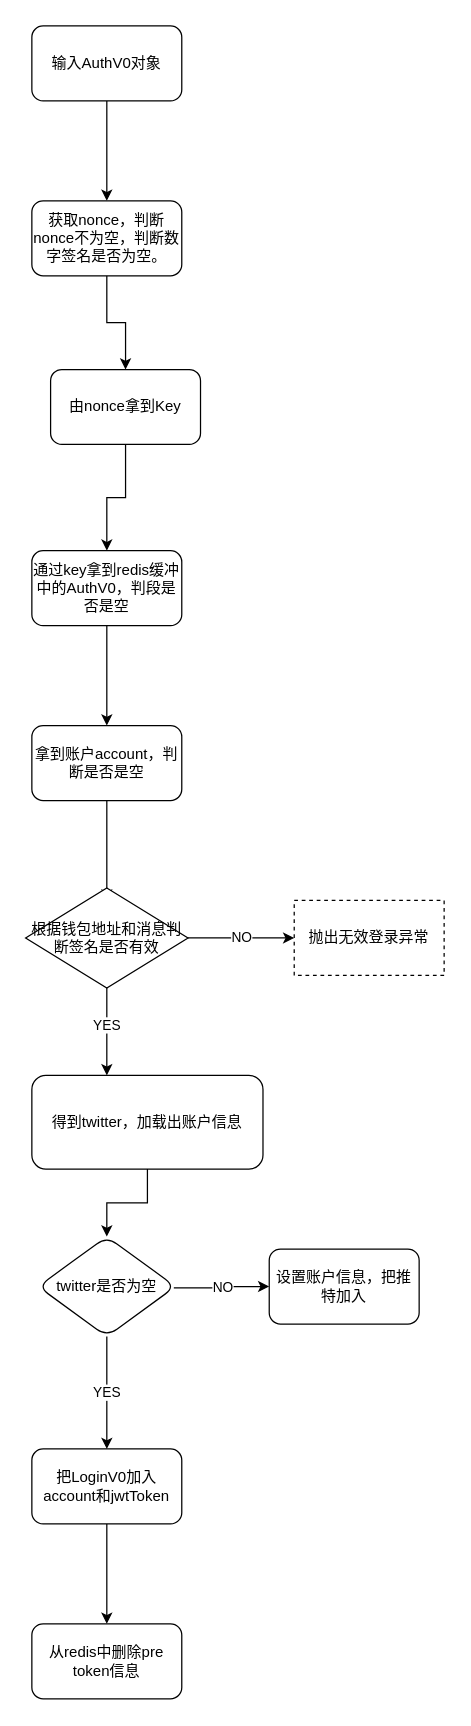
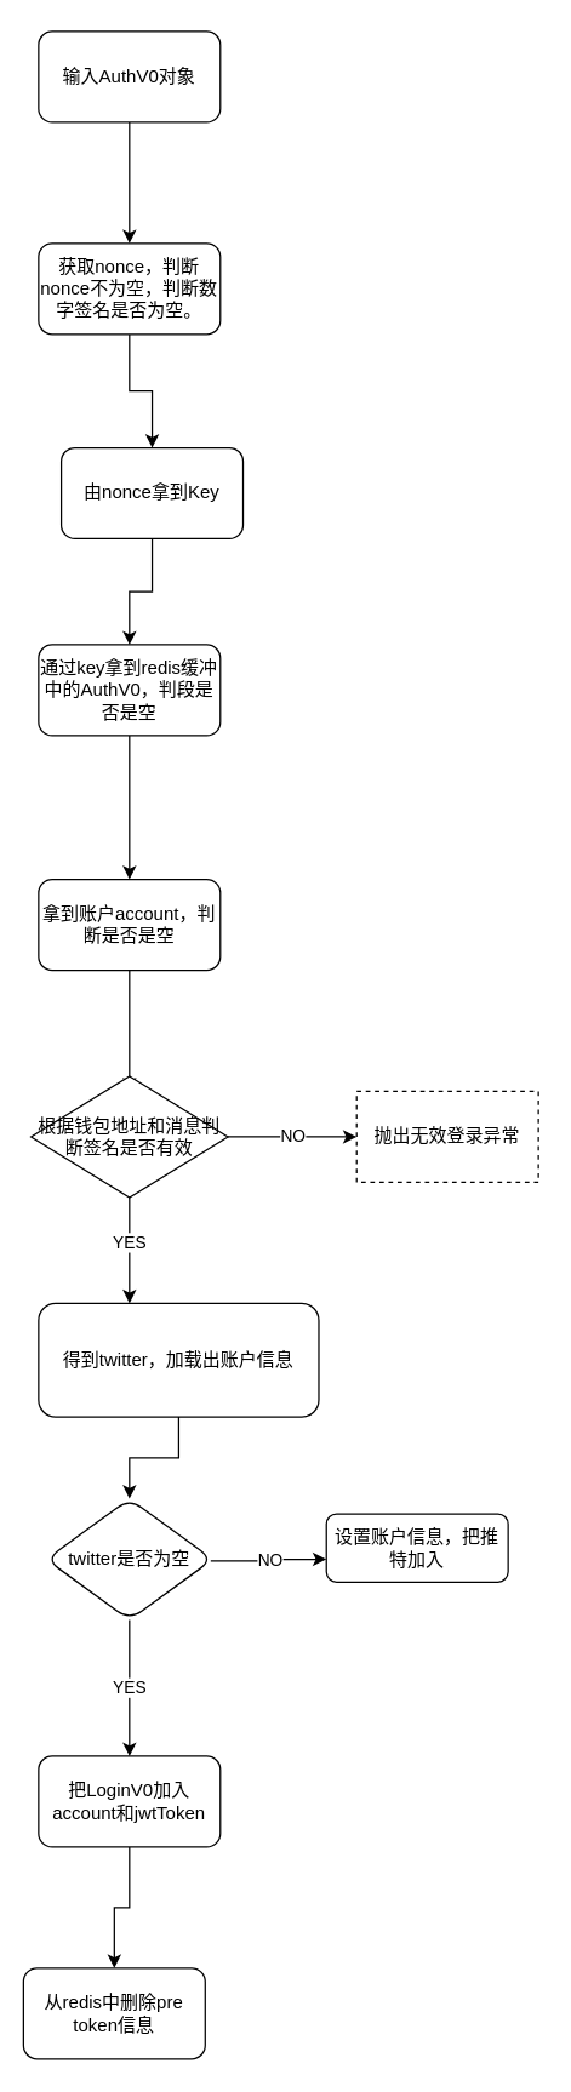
  <mxCell id="0" />
  <mxCell id="1" parent="0" />
  <mxCell id="2" value="" style="edgeStyle=orthogonalEdgeStyle;rounded=0;orthogonalLoop=1;jettySize=auto;html=1;" edge="1" parent="1" source="3" target="5"><mxGeometry relative="1" as="geometry" /></mxCell>
  <mxCell id="3" value="输入AuthV0对象" style="rounded=1;whiteSpace=wrap;html=1;" vertex="1" parent="1"><mxGeometry x="25" y="20" width="120" height="60" as="geometry" /></mxCell>
  <mxCell id="4" value="" style="edgeStyle=orthogonalEdgeStyle;rounded=0;orthogonalLoop=1;jettySize=auto;html=1;" edge="1" parent="1" source="5" target="7"><mxGeometry relative="1" as="geometry" /></mxCell>
  <mxCell id="5" value="获取nonce，判断nonce不为空，判断数字签名是否为空。" style="rounded=1;whiteSpace=wrap;html=1;" vertex="1" parent="1"><mxGeometry x="25" y="160" width="120" height="60" as="geometry" /></mxCell>
  <mxCell id="6" value="" style="edgeStyle=orthogonalEdgeStyle;rounded=0;orthogonalLoop=1;jettySize=auto;html=1;" edge="1" parent="1" source="7" target="9"><mxGeometry relative="1" as="geometry" /></mxCell>
  <mxCell id="7" value="由nonce拿到Key" style="whiteSpace=wrap;html=1;rounded=1;" vertex="1" parent="1"><mxGeometry x="40" y="295" width="120" height="60" as="geometry" /></mxCell>
  <mxCell id="8" value="" style="edgeStyle=orthogonalEdgeStyle;rounded=0;orthogonalLoop=1;jettySize=auto;html=1;" edge="1" parent="1" source="9" target="11"><mxGeometry relative="1" as="geometry" /></mxCell>
- <mxCell id="9" value="通过key拿到redis缓冲中的AuthV0，判段是否是空" style="whiteSpace=wrap;html=1;rounded=1;" vertex="1" parent="1"><mxGeometry x="25" y="440" width="120" height="60" as="geometry" /></mxCell>
+ <mxCell id="9" value="通过key拿到redis缓冲中的AuthV0，判段是否是空" style="whiteSpace=wrap;html=1;rounded=1;" vertex="1" parent="1"><mxGeometry x="25" y="425" width="120" height="60" as="geometry" /></mxCell>
  <mxCell id="10" value="" style="edgeStyle=orthogonalEdgeStyle;rounded=0;orthogonalLoop=1;jettySize=auto;html=1;" edge="1" parent="1" source="11"><mxGeometry relative="1" as="geometry"><mxPoint x="85" y="720" as="targetPoint" /></mxGeometry></mxCell>
  <mxCell id="11" value="拿到账户account，判断是否是空" style="whiteSpace=wrap;html=1;rounded=1;" vertex="1" parent="1"><mxGeometry x="25" y="580" width="120" height="60" as="geometry" /></mxCell>
  <mxCell id="12" value="YES" style="edgeStyle=orthogonalEdgeStyle;rounded=0;orthogonalLoop=1;jettySize=auto;html=1;" edge="1" parent="1" target="14"><mxGeometry relative="1" as="geometry"><mxPoint x="85" y="780" as="sourcePoint" /><Array as="points"><mxPoint x="85" y="820" /><mxPoint x="85" y="820" /></Array><mxPoint as="offset" /></mxGeometry></mxCell>
  <mxCell id="13" value="" style="edgeStyle=orthogonalEdgeStyle;rounded=0;orthogonalLoop=1;jettySize=auto;html=1;" edge="1" parent="1" source="14" target="20"><mxGeometry relative="1" as="geometry" /></mxCell>
  <mxCell id="14" value="得到twitter，加载出账户信息" style="whiteSpace=wrap;html=1;rounded=1;" vertex="1" parent="1"><mxGeometry x="25" y="860" width="185" height="75" as="geometry" /></mxCell>
  <mxCell id="15" value="NO" style="edgeStyle=orthogonalEdgeStyle;rounded=0;orthogonalLoop=1;jettySize=auto;html=1;" edge="1" parent="1" source="16" target="17"><mxGeometry relative="1" as="geometry" /></mxCell>
  <mxCell id="16" value="根据钱包地址和消息判断签名是否有效" style="rhombus;whiteSpace=wrap;html=1;" vertex="1" parent="1"><mxGeometry x="20" y="710" width="130" height="80" as="geometry" /></mxCell>
  <mxCell id="17" value="抛出无效登录异常" style="whiteSpace=wrap;html=1;dashed=1;" vertex="1" parent="1"><mxGeometry x="235" y="720" width="120" height="60" as="geometry" /></mxCell>
  <mxCell id="18" value="YES" style="edgeStyle=orthogonalEdgeStyle;rounded=0;orthogonalLoop=1;jettySize=auto;html=1;" edge="1" parent="1" source="20" target="22"><mxGeometry relative="1" as="geometry"><Array as="points"><mxPoint x="85" y="1100" /><mxPoint x="85" y="1100" /></Array></mxGeometry></mxCell>
  <mxCell id="19" value="NO" style="edgeStyle=orthogonalEdgeStyle;rounded=0;orthogonalLoop=1;jettySize=auto;html=1;" edge="1" parent="1" source="20" target="23"><mxGeometry relative="1" as="geometry"><Array as="points"><mxPoint x="178" y="1030" /><mxPoint x="178" y="1029" /></Array></mxGeometry></mxCell>
  <mxCell id="20" value="twitter是否为空" style="rhombus;whiteSpace=wrap;html=1;rounded=1;" vertex="1" parent="1"><mxGeometry x="30" y="989" width="110" height="80" as="geometry" /></mxCell>
  <mxCell id="21" value="" style="edgeStyle=orthogonalEdgeStyle;rounded=0;orthogonalLoop=1;jettySize=auto;html=1;" edge="1" parent="1" source="22" target="24"><mxGeometry relative="1" as="geometry" /></mxCell>
  <mxCell id="22" value="把LoginV0加入account和jwtToken" style="whiteSpace=wrap;html=1;rounded=1;" vertex="1" parent="1"><mxGeometry x="25" y="1159" width="120" height="60" as="geometry" /></mxCell>
- <mxCell id="23" value="设置账户信息，把推特加入" style="whiteSpace=wrap;html=1;rounded=1;" vertex="1" parent="1"><mxGeometry x="215" y="999" width="120" height="60" as="geometry" /></mxCell>
- <mxCell id="24" value="从redis中删除pre token信息" style="whiteSpace=wrap;html=1;rounded=1;" vertex="1" parent="1"><mxGeometry x="25" y="1299" width="120" height="60" as="geometry" /></mxCell>
+ <mxCell id="23" value="设置账户信息，把推特加入" style="whiteSpace=wrap;html=1;rounded=1;" vertex="1" parent="1"><mxGeometry x="215" y="999" width="120" height="45" as="geometry" /></mxCell>
+ <mxCell id="24" value="从redis中删除pre token信息" style="whiteSpace=wrap;html=1;rounded=1;" vertex="1" parent="1"><mxGeometry x="15" y="1299" width="120" height="60" as="geometry" /></mxCell>
